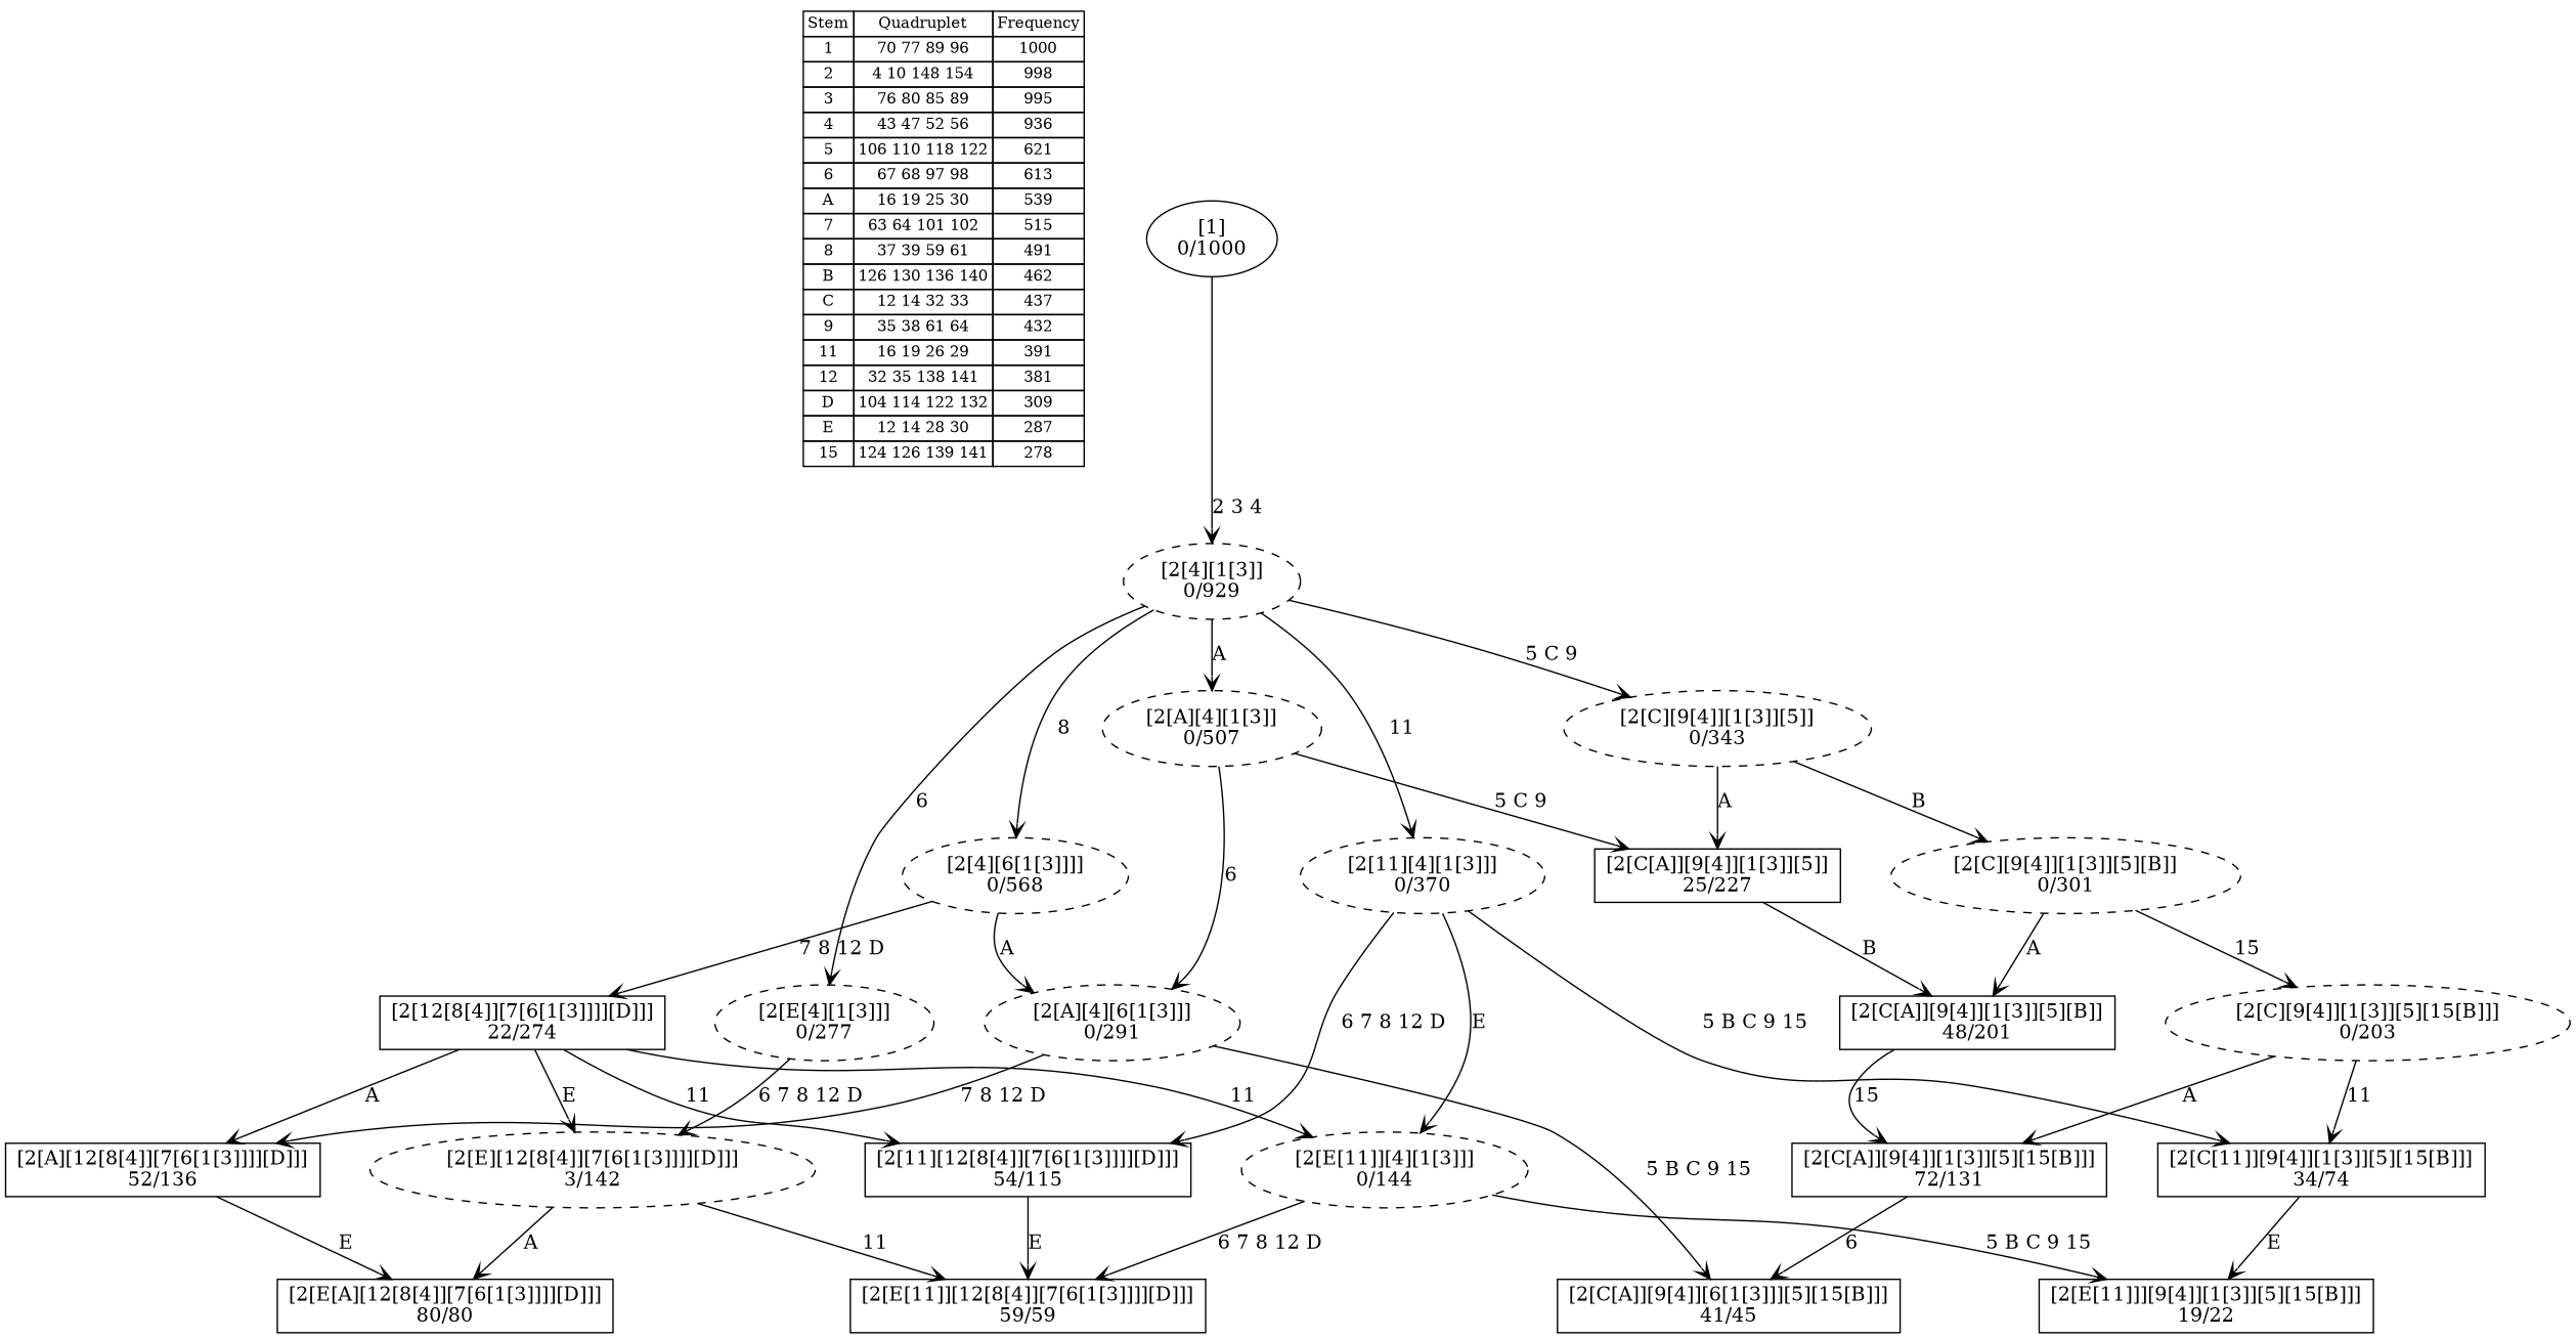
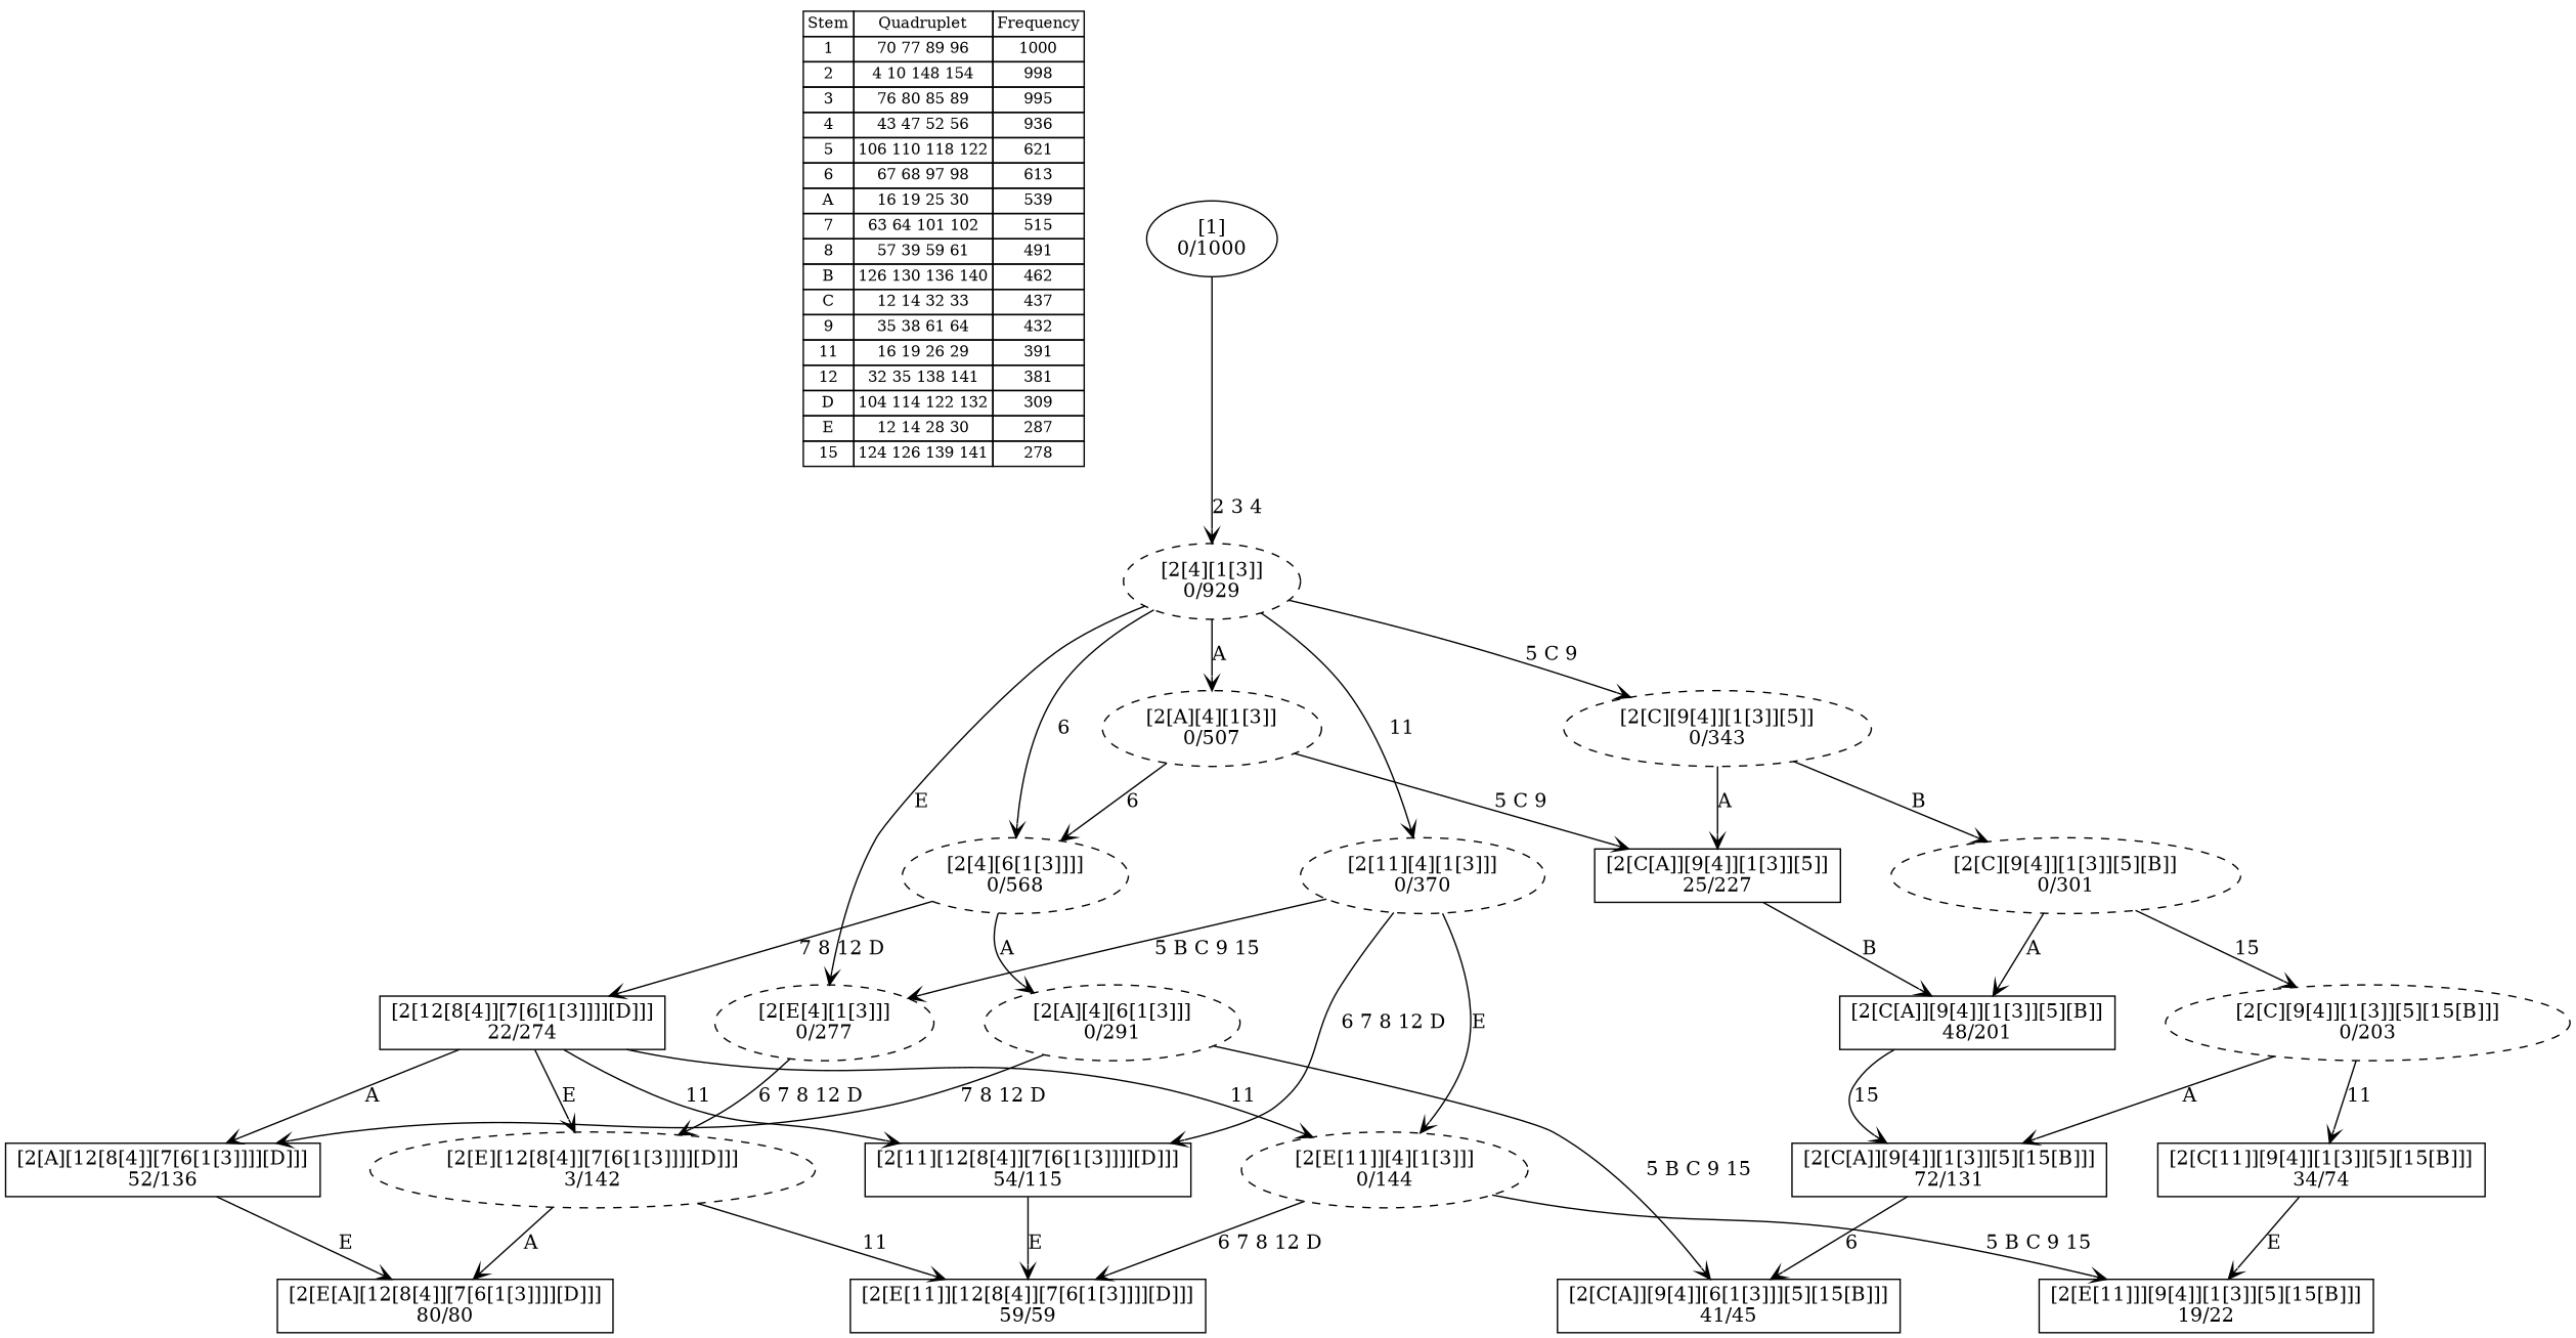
  digraph {
    fontname="DejaVu Serif"
    nodesep=0.5
    node [fontname="DejaVu Serif"]
    edge [arrowhead=vee fontname="DejaVu Serif"]
-   n1 [fontsize=11 label=< <table border="0" cellborder="1" cellspacing="0"><tr><td>Stem</td><td>Quadruplet</td><td>Frequency</td></tr> <tr><td>1</td><td>70 77 89 96</td><td>1000</td></tr> <tr><td>2</td><td>4 10 148 154</td><td>998</td></tr> <tr><td>3</td><td>76 80 85 89</td><td>995</td></tr> <tr><td>4</td><td>43 47 52 56</td><td>936</td></tr> <tr><td>5</td><td>106 110 118 122</td><td>621</td></tr> <tr><td>6</td><td>67 68 97 98</td><td>613</td></tr> <tr><td>A</td><td>16 19 25 30</td><td>539</td></tr> <tr><td>7</td><td>63 64 101 102</td><td>515</td></tr> <tr><td>8</td><td>37 39 59 61</td><td>491</td></tr> <tr><td>B</td><td>126 130 136 140</td><td>462</td></tr> <tr><td>C</td><td>12 14 32 33</td><td>437</td></tr> <tr><td>9</td><td>35 38 61 64</td><td>432</td></tr> <tr><td>11</td><td>16 19 26 29</td><td>391</td></tr> <tr><td>12</td><td>32 35 138 141</td><td>381</td></tr> <tr><td>D</td><td>104 114 122 132</td><td>309</td></tr> <tr><td>E</td><td>12 14 28 30</td><td>287</td></tr> <tr><td>15</td><td>124 126 139 141</td><td>278</td></tr> </table>> shape=plaintext]
+   n1 [fontsize=11 label=< <table border="0" cellborder="1" cellspacing="0"><tr><td>Stem</td><td>Quadruplet</td><td>Frequency</td></tr> <tr><td>1</td><td>70 77 89 96</td><td>1000</td></tr> <tr><td>2</td><td>4 10 148 154</td><td>998</td></tr> <tr><td>3</td><td>76 80 85 89</td><td>995</td></tr> <tr><td>4</td><td>43 47 52 56</td><td>936</td></tr> <tr><td>5</td><td>106 110 118 122</td><td>621</td></tr> <tr><td>6</td><td>67 68 97 98</td><td>613</td></tr> <tr><td>A</td><td>16 19 25 30</td><td>539</td></tr> <tr><td>7</td><td>63 64 101 102</td><td>515</td></tr> <tr><td>8</td><td>57 39 59 61</td><td>491</td></tr> <tr><td>B</td><td>126 130 136 140</td><td>462</td></tr> <tr><td>C</td><td>12 14 32 33</td><td>437</td></tr> <tr><td>9</td><td>35 38 61 64</td><td>432</td></tr> <tr><td>11</td><td>16 19 26 29</td><td>391</td></tr> <tr><td>12</td><td>32 35 138 141</td><td>381</td></tr> <tr><td>D</td><td>104 114 122 132</td><td>309</td></tr> <tr><td>E</td><td>12 14 28 30</td><td>287</td></tr> <tr><td>15</td><td>124 126 139 141</td><td>278</td></tr> </table>> shape=plaintext]
    n2 [label="[2[E[A][12[8[4]][7[6[1[3]]]][D]]]\n80/80" shape=box]
    n3 [label="[2[C[A]][9[4]][1[3]][5][15[B]]]\n72/131" shape=box]
    n4 [label="[2[C[A]][9[4]][6[1[3]]][5][15[B]]]\n41/45" shape=box]
    n5 [label="[2[E[11]][12[8[4]][7[6[1[3]]]][D]]]\n59/59" shape=box]
    n6 [label="[2[11][12[8[4]][7[6[1[3]]]][D]]]\n54/115" shape=box]
    n7 [label="[2[A][12[8[4]][7[6[1[3]]]][D]]]\n52/136" shape=box]
    n8 [label="[2[C[A]][9[4]][1[3]][5][B]]\n48/201" shape=box]
    n9 [label="[2[C[11]][9[4]][1[3]][5][15[B]]]\n34/74" shape=box]
    n10 [label="[2[E[11]]][9[4]][1[3]][5][15[B]]]\n19/22" shape=box]
    n11 [label="[2[C[A]][9[4]][1[3]][5]]\n25/227" shape=box]
    n12 [label="[2[12[8[4]][7[6[1[3]]]][D]]]\n22/274" shape=box]
    n13 [label="[2[E][12[8[4]][7[6[1[3]]]][D]]]\n3/142" style=dashed]
    n14 [label="[2[E[11]][4][1[3]]]\n0/144" style=dashed]
    n15 [label="[2[A][4][1[3]]\n0/507" style=dashed]
    n16 [label="[2[A][4][6[1[3]]]\n0/291" style=dashed]
    n17 [label="[2[4][1[3]]\n0/929" style=dashed]
    n18 [label="[2[E[4][1[3]]]\n0/277" style=dashed]
    n19 [label="[2[4][6[1[3]]]]\n0/568" style=dashed]
    n20 [label="[2[11][4][1[3]]]\n0/370" style=dashed]
    n21 [label="[2[C][9[4]][1[3]][5]]\n0/343" style=dashed]
    n22 [label="[2[C][9[4]][1[3]][5][B]]\n0/301" style=dashed]
    n23 [label="[2[C][9[4]][1[3]][5][15[B]]]\n0/203" style=dashed]
    n24 [label="[1]\n0/1000"]
    n3 -> n4 [label="6 "]
    n6 -> n5 [label="E "]
    n7 -> n2 [label="E "]
    n8 -> n3 [label="15 "]
    n9 -> n10 [label="E "]
    n11 -> n8 [label="B "]
    n12 -> n6 [label="11 "]
    n12 -> n7 [label="A "]
    n12 -> n13 [label="E "]
    n12 -> n14 [label="11 "]
    n13 -> n2 [label="A "]
    n13 -> n5 [label="11 "]
    n14 -> n5 [label="6 7 8 12 D "]
    n14 -> n10 [label="5 B C 9 15 "]
    n15 -> n11 [label="5 C 9 "]
-   n15 -> n16 [label="6 "]
+   n15 -> n19 [label="6 "]
    n16 -> n4 [label="5 B C 9 15 "]
    n16 -> n7 [label="7 8 12 D "]
    n17 -> n15 [label="A "]
-   n17 -> n18 [label="6 "]
-   n17 -> n19 [label="8 "]
+   n17 -> n18 [label="E "]
+   n17 -> n19 [label="6 "]
    n17 -> n20 [label="11 "]
    n17 -> n21 [label="5 C 9 "]
    n18 -> n13 [label="6 7 8 12 D "]
    n19 -> n12 [label="7 8 12 D "]
    n19 -> n16 [label="A "]
    n20 -> n6 [label="6 7 8 12 D "]
-   n20 -> n9 [label="5 B C 9 15 "]
+   n20 -> n18 [label="5 B C 9 15 "]
    n20 -> n14 [label="E "]
    n21 -> n11 [label="A "]
    n21 -> n22 [label="B "]
    n22 -> n8 [label="A "]
    n22 -> n23 [label="15 "]
    n23 -> n3 [label="A "]
    n23 -> n9 [label="11 "]
    n24 -> n17 [label="2 3 4 "]
  }
